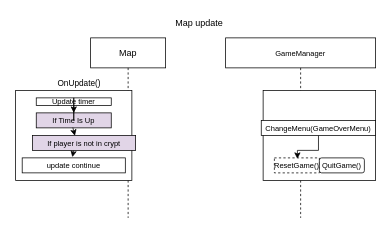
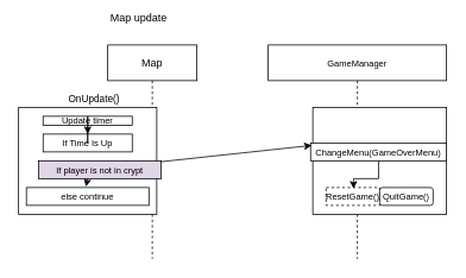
  <mxCell id="0" />
  <mxCell id="1" parent="0" />
  <mxCell id="2" value="Map" style="shape=umlLifeline;perimeter=lifelinePerimeter;container=1;collapsible=0;recursiveResize=0;rounded=0;shadow=0;strokeWidth=1;" parent="1" vertex="1"><mxGeometry x="120" y="50" width="100" height="240" as="geometry" /></mxCell>
  <mxCell id="3" value="" style="points=[];perimeter=orthogonalPerimeter;rounded=0;shadow=0;strokeWidth=1;" parent="2" vertex="1"><mxGeometry x="-100" y="70" width="155" height="120" as="geometry" /></mxCell>
  <mxCell id="4" value="OnUpdate()" style="verticalAlign=bottom;startArrow=oval;endArrow=block;startSize=8;shadow=0;strokeWidth=1;" parent="2" target="3" edge="1"><mxGeometry relative="1" as="geometry"><mxPoint x="-15" y="70" as="sourcePoint" /></mxGeometry></mxCell>
  <mxCell id="5" value="Update timer" style="points=[];perimeter=orthogonalPerimeter;rounded=0;shadow=0;strokeWidth=1;fontSize=10;" parent="2" vertex="1"><mxGeometry x="-72.5" y="80" width="100" height="10" as="geometry" /></mxCell>
- <mxCell id="6" value="If Time Is Up" style="points=[];perimeter=orthogonalPerimeter;rounded=0;shadow=0;strokeWidth=1;fontSize=10;fillColor=#e1d5e7;" vertex="1" parent="2"><mxGeometry x="-72.5" y="100" width="100" height="20" as="geometry" /></mxCell>
+ <mxCell id="6" value="If Time Is Up" style="points=[];perimeter=orthogonalPerimeter;rounded=0;shadow=0;strokeWidth=1;fontSize=10;" vertex="1" parent="2"><mxGeometry x="-72.5" y="100" width="100" height="20" as="geometry" /></mxCell>
  <mxCell id="7" style="edgeStyle=orthogonalEdgeStyle;rounded=0;orthogonalLoop=1;jettySize=auto;html=1;fontSize=10;" edge="1" parent="2" source="5" target="6"><mxGeometry relative="1" as="geometry" /></mxCell>
- <mxCell id="8" value="update continue" style="points=[];perimeter=orthogonalPerimeter;rounded=0;shadow=0;strokeWidth=1;fontSize=10;" vertex="1" parent="2"><mxGeometry x="-91.25" y="160" width="137.5" height="20" as="geometry" /></mxCell>
+ <mxCell id="8" value="else continue" style="points=[];perimeter=orthogonalPerimeter;rounded=0;shadow=0;strokeWidth=1;fontSize=10;" vertex="1" parent="2"><mxGeometry x="-91.25" y="160" width="137.5" height="20" as="geometry" /></mxCell>
  <mxCell id="9" value="" style="endArrow=classic;html=1;fontSize=10;entryX=0.487;entryY=-0.05;entryDx=0;entryDy=0;entryPerimeter=0;" edge="1" parent="2" target="8"><mxGeometry width="50" height="50" relative="1" as="geometry"><mxPoint x="-22.5" y="150" as="sourcePoint" /><mxPoint x="27.5" y="100" as="targetPoint" /></mxGeometry></mxCell>
  <mxCell id="10" value="GameManager" style="shape=umlLifeline;perimeter=lifelinePerimeter;container=1;collapsible=0;recursiveResize=0;rounded=0;shadow=0;strokeWidth=1;fontSize=10;" parent="1" vertex="1"><mxGeometry x="300" y="50" width="200" height="240" as="geometry" /></mxCell>
  <mxCell id="11" value="" style="points=[];perimeter=orthogonalPerimeter;rounded=0;shadow=0;strokeWidth=1;" parent="10" vertex="1"><mxGeometry x="50" y="70" width="150" height="120" as="geometry" /></mxCell>
  <mxCell id="12" style="edgeStyle=orthogonalEdgeStyle;rounded=0;orthogonalLoop=1;jettySize=auto;html=1;entryX=0.512;entryY=0.064;entryDx=0;entryDy=0;entryPerimeter=0;fontSize=10;" edge="1" parent="10" source="13" target="14"><mxGeometry relative="1" as="geometry" /></mxCell>
  <mxCell id="13" value="ChangeMenu(GameOverMenu)" style="points=[];perimeter=orthogonalPerimeter;rounded=0;shadow=0;strokeWidth=1;fontSize=10;" vertex="1" parent="10"><mxGeometry x="47.5" y="110" width="152.5" height="20" as="geometry" /></mxCell>
  <mxCell id="14" value="ResetGame()" style="points=[];perimeter=orthogonalPerimeter;rounded=0;shadow=0;strokeWidth=1;fontSize=10;dashed=1;" vertex="1" parent="10"><mxGeometry x="65" y="160" width="60" height="20" as="geometry" /></mxCell>
  <mxCell id="15" value="QuitGame()" style="points=[];shadow=0;strokeWidth=1;fontSize=10;rounded=1;" vertex="1" parent="10"><mxGeometry x="125" y="160" width="60" height="20" as="geometry" /></mxCell>
- <mxCell id="16" value="Map update" style="text;html=1;strokeColor=none;fillColor=none;align=center;verticalAlign=middle;whiteSpace=wrap;rounded=0;" vertex="1" parent="1"><mxGeometry x="190" y="20" width="150" height="20" as="geometry" /></mxCell>
+ <mxCell id="16" value="Map update" style="text;html=1;strokeColor=none;fillColor=none;align=center;verticalAlign=middle;whiteSpace=wrap;rounded=0;" vertex="1" parent="1"><mxGeometry x="80" y="10" width="150" height="20" as="geometry" /></mxCell>
+ <mxCell id="17" value="" style="endArrow=classic;html=1;fontSize=10;exitX=0.998;exitY=0.05;exitDx=0;exitDy=0;exitPerimeter=0;entryX=0.009;entryY=0.136;entryDx=0;entryDy=0;entryPerimeter=0;" edge="1" parent="1" source="18" target="13"><mxGeometry width="50" height="50" relative="1" as="geometry"><mxPoint x="440" y="150" as="sourcePoint" /><mxPoint x="280" y="181" as="targetPoint" /></mxGeometry></mxCell>
  <mxCell id="18" value="If player is not in crypt" style="points=[];perimeter=orthogonalPerimeter;rounded=0;shadow=0;strokeWidth=1;fontSize=10;fillColor=#e1d5e7;" vertex="1" parent="1"><mxGeometry x="42.5" y="180" width="137.5" height="20" as="geometry" /></mxCell>
- <mxCell id="19" value="" style="endArrow=classic;html=1;fontSize=10;entryX=0.411;entryY=0.029;entryDx=0;entryDy=0;entryPerimeter=0;exitX=0.488;exitY=0.979;exitDx=0;exitDy=0;exitPerimeter=0;" edge="1" parent="1" source="6" target="18"><mxGeometry width="50" height="50" relative="1" as="geometry"><mxPoint x="80" y="240" as="sourcePoint" /><mxPoint x="130" y="190" as="targetPoint" /></mxGeometry></mxCell>
